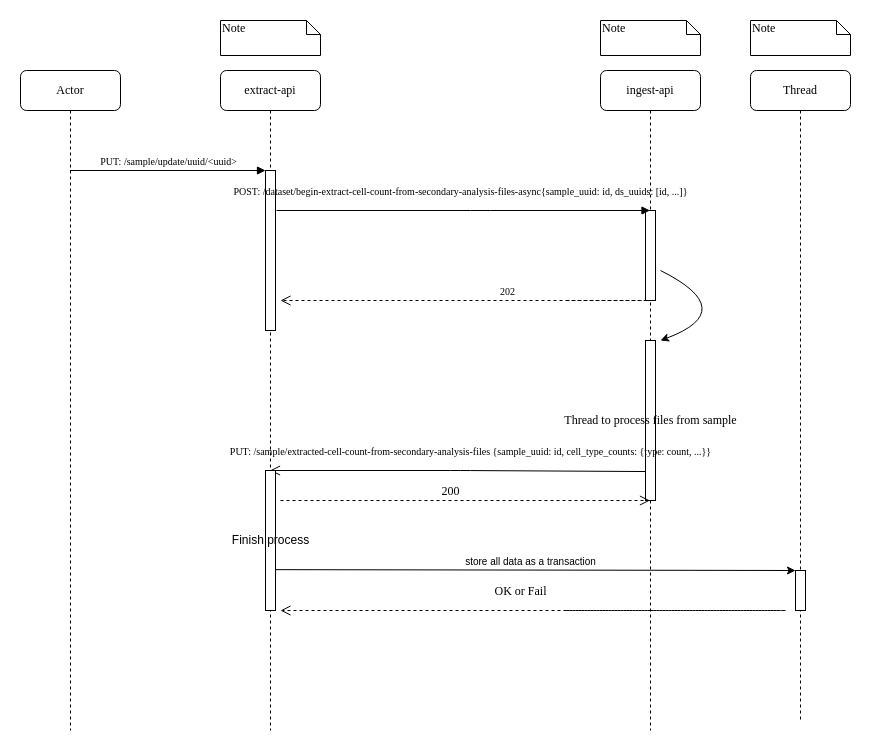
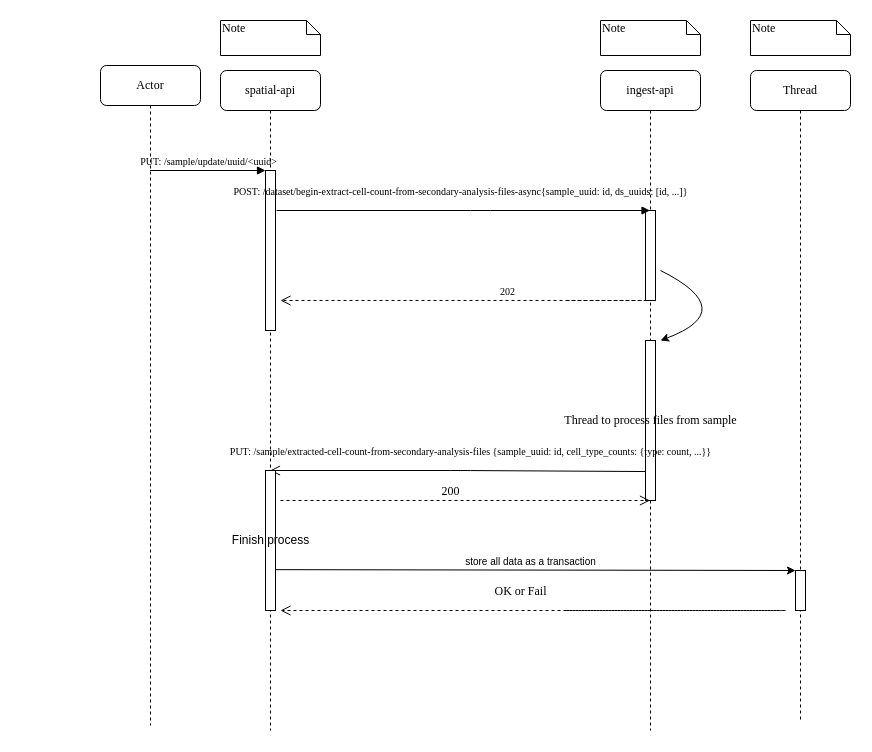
  <mxCell id="0" />
  <mxCell id="1" parent="0" />
- <mxCell id="2" value="extract-api" style="shape=umlLifeline;perimeter=lifelinePerimeter;whiteSpace=wrap;html=1;container=1;collapsible=0;recursiveResize=0;outlineConnect=0;rounded=1;shadow=0;comic=0;labelBackgroundColor=none;strokeWidth=1;fontFamily=Verdana;fontSize=12;align=center;" parent="1" vertex="1"><mxGeometry x="220" y="70" width="100" height="660" as="geometry" /></mxCell>
+ <mxCell id="2" value="spatial-api" style="shape=umlLifeline;perimeter=lifelinePerimeter;whiteSpace=wrap;html=1;container=1;collapsible=0;recursiveResize=0;outlineConnect=0;rounded=1;shadow=0;comic=0;labelBackgroundColor=none;strokeWidth=1;fontFamily=Verdana;fontSize=12;align=center;" parent="1" vertex="1"><mxGeometry x="220" y="70" width="100" height="660" as="geometry" /></mxCell>
  <mxCell id="3" value="" style="html=1;points=[];perimeter=orthogonalPerimeter;fontSize=10;" vertex="1" parent="2"><mxGeometry x="45" y="100" width="10" height="160" as="geometry" /></mxCell>
  <mxCell id="4" value="" style="endArrow=none;html=1;rounded=0;fontSize=12;" edge="1" parent="2" source="2"><mxGeometry x="-0.064" y="10" width="50" height="50" relative="1" as="geometry"><mxPoint x="49.5" y="560" as="sourcePoint" /><mxPoint x="50" y="540" as="targetPoint" /><Array as="points" /><mxPoint as="offset" /></mxGeometry></mxCell>
  <mxCell id="5" value="ingest-api" style="shape=umlLifeline;perimeter=lifelinePerimeter;whiteSpace=wrap;html=1;container=1;collapsible=0;recursiveResize=0;outlineConnect=0;rounded=1;shadow=0;comic=0;labelBackgroundColor=none;strokeWidth=1;fontFamily=Verdana;fontSize=12;align=center;" parent="1" vertex="1"><mxGeometry x="600" y="70" width="100" height="660" as="geometry" /></mxCell>
  <mxCell id="6" value="" style="html=1;points=[];perimeter=orthogonalPerimeter;fontSize=10;" vertex="1" parent="5"><mxGeometry x="45" y="140" width="10" height="90" as="geometry" /></mxCell>
  <mxCell id="7" value="Thread to process files from sample" style="html=1;points=[];perimeter=orthogonalPerimeter;rounded=0;shadow=0;comic=0;labelBackgroundColor=none;strokeWidth=1;fontFamily=Verdana;fontSize=12;align=center;" parent="5" vertex="1"><mxGeometry x="45" y="270" width="10" height="160" as="geometry" /></mxCell>
- <mxCell id="8" value="Actor" style="shape=umlLifeline;perimeter=lifelinePerimeter;whiteSpace=wrap;html=1;container=1;collapsible=0;recursiveResize=0;outlineConnect=0;rounded=1;shadow=0;comic=0;labelBackgroundColor=none;strokeWidth=1;fontFamily=Verdana;fontSize=12;align=center;" parent="1" vertex="1"><mxGeometry x="20" y="70" width="100" height="660" as="geometry" /></mxCell>
+ <mxCell id="8" value="Actor" style="shape=umlLifeline;perimeter=lifelinePerimeter;whiteSpace=wrap;html=1;container=1;collapsible=0;recursiveResize=0;outlineConnect=0;rounded=1;shadow=0;comic=0;labelBackgroundColor=none;strokeWidth=1;fontFamily=Verdana;fontSize=12;align=center;" parent="1" vertex="1"><mxGeometry x="100" y="65" width="100" height="660" as="geometry" /></mxCell>
  <mxCell id="9" value="Thread" style="shape=umlLifeline;perimeter=lifelinePerimeter;whiteSpace=wrap;html=1;container=1;collapsible=0;recursiveResize=0;outlineConnect=0;rounded=1;shadow=0;comic=0;labelBackgroundColor=none;strokeWidth=1;fontFamily=Verdana;fontSize=12;align=center;" parent="1" vertex="1"><mxGeometry x="750" y="70" width="100" height="650" as="geometry" /></mxCell>
  <mxCell id="10" value="" style="html=1;points=[];perimeter=orthogonalPerimeter;rounded=0;shadow=0;comic=0;labelBackgroundColor=none;strokeColor=#000000;strokeWidth=1;fillColor=#FFFFFF;fontFamily=Verdana;fontSize=12;fontColor=#000000;align=center;" parent="9" vertex="1"><mxGeometry x="45" y="500" width="10" height="40" as="geometry" /></mxCell>
  <mxCell id="11" value="&lt;div&gt;&lt;font style=&quot;font-size: 10px;&quot;&gt;PUT: /sample/extracted-cell-count-from-secondary-analysis-files {sample_uuid: id, cell_type_counts: {type: count, ...}}&lt;/font&gt;&lt;/div&gt;" style="html=1;verticalAlign=bottom;endArrow=open;endSize=8;labelBackgroundColor=none;fontFamily=Verdana;fontSize=12;exitX=0;exitY=0.819;exitDx=0;exitDy=0;exitPerimeter=0;startArrow=none;" parent="1" source="7" target="2" edge="1"><mxGeometry x="-0.068" y="-10" relative="1" as="geometry"><mxPoint x="276" y="494" as="targetPoint" /><mxPoint x="710" y="479" as="sourcePoint" /><Array as="points"><mxPoint x="460" y="470" /></Array><mxPoint as="offset" /></mxGeometry></mxCell>
  <mxCell id="12" value="&lt;font style=&quot;font-size: 10px;&quot;&gt;PUT: /sample/update/uuid/&amp;lt;uuid&amp;gt; &lt;/font&gt;" style="html=1;verticalAlign=bottom;endArrow=block;entryX=0;entryY=0;labelBackgroundColor=none;fontFamily=Verdana;fontSize=12;edgeStyle=elbowEdgeStyle;elbow=vertical;" parent="1" source="8" edge="1"><mxGeometry relative="1" as="geometry"><mxPoint x="100" y="170" as="sourcePoint" /><mxPoint x="265" y="170" as="targetPoint" /></mxGeometry></mxCell>
  <mxCell id="13" value="Note" style="shape=note;whiteSpace=wrap;html=1;size=14;verticalAlign=top;align=left;spacingTop=-6;rounded=0;shadow=0;comic=0;labelBackgroundColor=none;strokeWidth=1;fontFamily=Verdana;fontSize=12" parent="1" vertex="1"><mxGeometry x="220" y="20" width="100" height="35" as="geometry" /></mxCell>
  <mxCell id="14" value="Note" style="shape=note;whiteSpace=wrap;html=1;size=14;verticalAlign=top;align=left;spacingTop=-6;rounded=0;shadow=0;comic=0;labelBackgroundColor=none;strokeWidth=1;fontFamily=Verdana;fontSize=12" parent="1" vertex="1"><mxGeometry x="600" y="20" width="100" height="35" as="geometry" /></mxCell>
  <mxCell id="15" value="Note" style="shape=note;whiteSpace=wrap;html=1;size=14;verticalAlign=top;align=left;spacingTop=-6;rounded=0;shadow=0;comic=0;labelBackgroundColor=none;strokeWidth=1;fontFamily=Verdana;fontSize=12" parent="1" vertex="1"><mxGeometry x="750" y="20" width="100" height="35" as="geometry" /></mxCell>
  <mxCell id="16" value="&lt;font style=&quot;font-size: 10px;&quot;&gt;202 &lt;br&gt;&lt;/font&gt;" style="html=1;verticalAlign=bottom;endArrow=open;dashed=1;endSize=8;labelBackgroundColor=none;fontFamily=Verdana;fontSize=12;edgeStyle=elbowEdgeStyle;elbow=vertical;" edge="1" parent="1"><mxGeometry relative="1" as="geometry"><mxPoint x="280" y="300" as="targetPoint" /><Array as="points"><mxPoint x="650" y="300" /></Array><mxPoint x="566" y="300" as="sourcePoint" /></mxGeometry></mxCell>
  <mxCell id="17" value="store all data as a transaction" style="endArrow=classic;html=1;rounded=0;fontSize=10;exitX=1;exitY=0.887;exitDx=0;exitDy=0;exitPerimeter=0;" edge="1" parent="1" target="10"><mxGeometry x="-0.019" y="9" width="50" height="50" relative="1" as="geometry"><mxPoint x="275" y="569.15" as="sourcePoint" /><mxPoint x="640" y="340" as="targetPoint" /><mxPoint as="offset" /></mxGeometry></mxCell>
  <mxCell id="18" value="" style="curved=1;endArrow=classic;html=1;rounded=0;fontSize=10;" edge="1" parent="1"><mxGeometry width="50" height="50" relative="1" as="geometry"><mxPoint x="660" y="270" as="sourcePoint" /><mxPoint x="660" y="340" as="targetPoint" /><Array as="points"><mxPoint x="740" y="310" /></Array></mxGeometry></mxCell>
  <mxCell id="19" value="&lt;div&gt;&lt;font style=&quot;font-size: 10px;&quot;&gt;POST: /dataset/begin-extract-cell-count-from-secondary-analysis-files-async{sample_uuid: id, ds_uuids: [id, ...]}&lt;/font&gt;&lt;/div&gt;" style="html=1;verticalAlign=bottom;endArrow=block;labelBackgroundColor=none;fontFamily=Verdana;fontSize=12;edgeStyle=elbowEdgeStyle;elbow=vertical;" parent="1" target="5" edge="1"><mxGeometry x="-0.015" y="10" relative="1" as="geometry"><mxPoint x="276" y="210" as="sourcePoint" /><Array as="points"><mxPoint x="480" y="210" /><mxPoint x="350" y="190" /><mxPoint x="310" y="240" /><mxPoint x="320" y="220" /></Array><mxPoint x="565" y="240" as="targetPoint" /><mxPoint as="offset" /></mxGeometry></mxCell>
  <mxCell id="20" value="&lt;font style=&quot;font-size: 12px;&quot;&gt;Finish process&lt;br&gt;&lt;/font&gt;" style="html=1;points=[];perimeter=orthogonalPerimeter;fontSize=10;" vertex="1" parent="1"><mxGeometry x="265" y="470" width="10" height="140" as="geometry" /></mxCell>
  <mxCell id="21" value="200" style="html=1;verticalAlign=bottom;endArrow=open;dashed=1;endSize=8;labelBackgroundColor=none;fontFamily=Verdana;fontSize=12;edgeStyle=elbowEdgeStyle;elbow=vertical;" edge="1" parent="1" target="5"><mxGeometry x="-0.08" relative="1" as="geometry"><mxPoint x="314" y="640" as="targetPoint" /><Array as="points"><mxPoint x="410" y="500" /></Array><mxPoint x="280" y="500" as="sourcePoint" /><mxPoint as="offset" /></mxGeometry></mxCell>
  <mxCell id="22" value="OK or Fail" style="html=1;verticalAlign=bottom;endArrow=open;dashed=1;endSize=8;labelBackgroundColor=none;fontFamily=Verdana;fontSize=12;edgeStyle=elbowEdgeStyle;elbow=vertical;" edge="1" parent="1"><mxGeometry x="0.346" y="-10" relative="1" as="geometry"><mxPoint x="280" y="610" as="targetPoint" /><Array as="points"><mxPoint x="790" y="610" /></Array><mxPoint x="566" y="610" as="sourcePoint" /><mxPoint as="offset" /></mxGeometry></mxCell>
